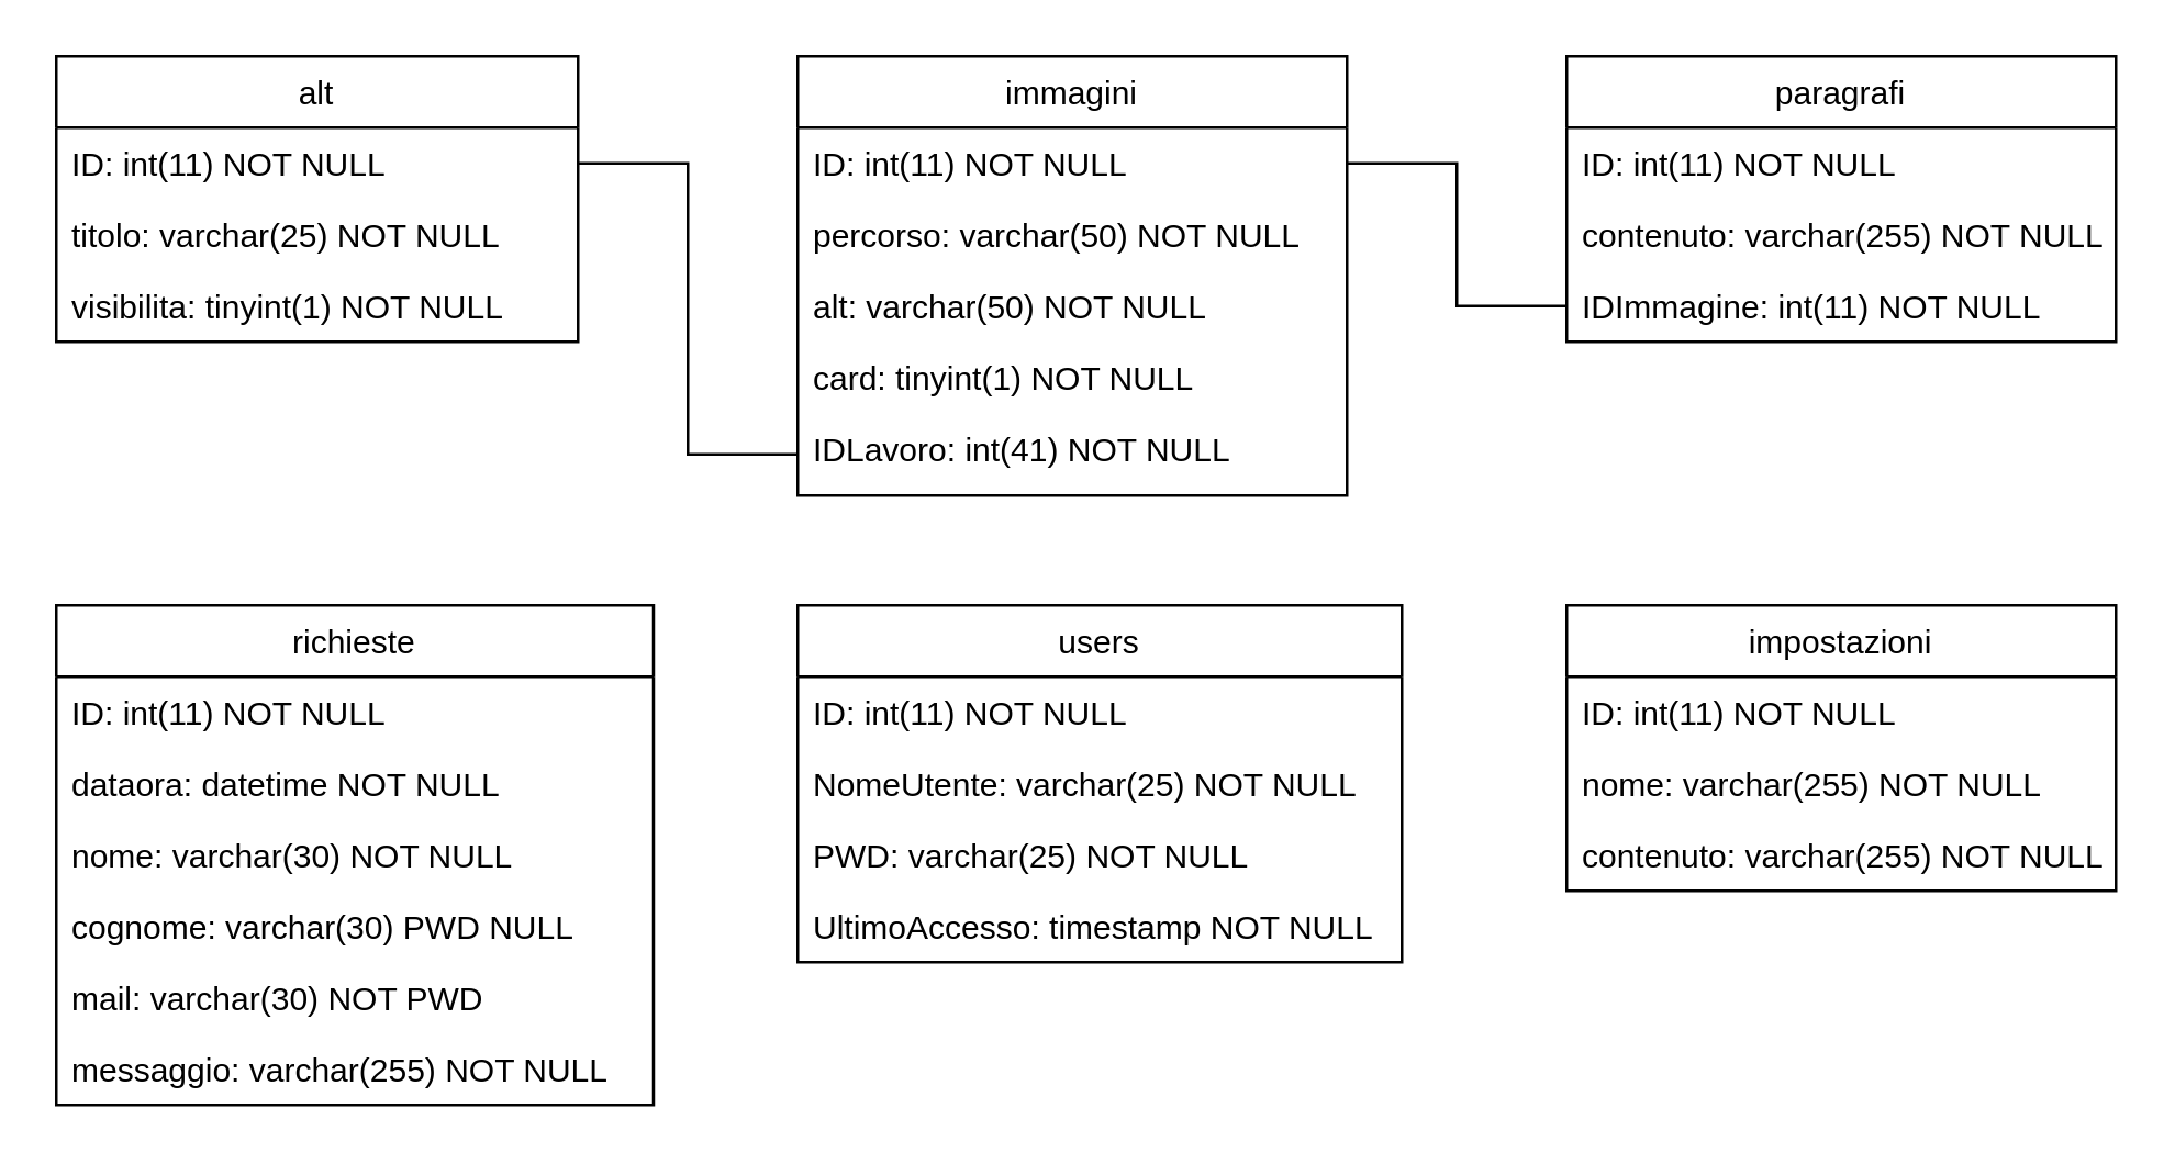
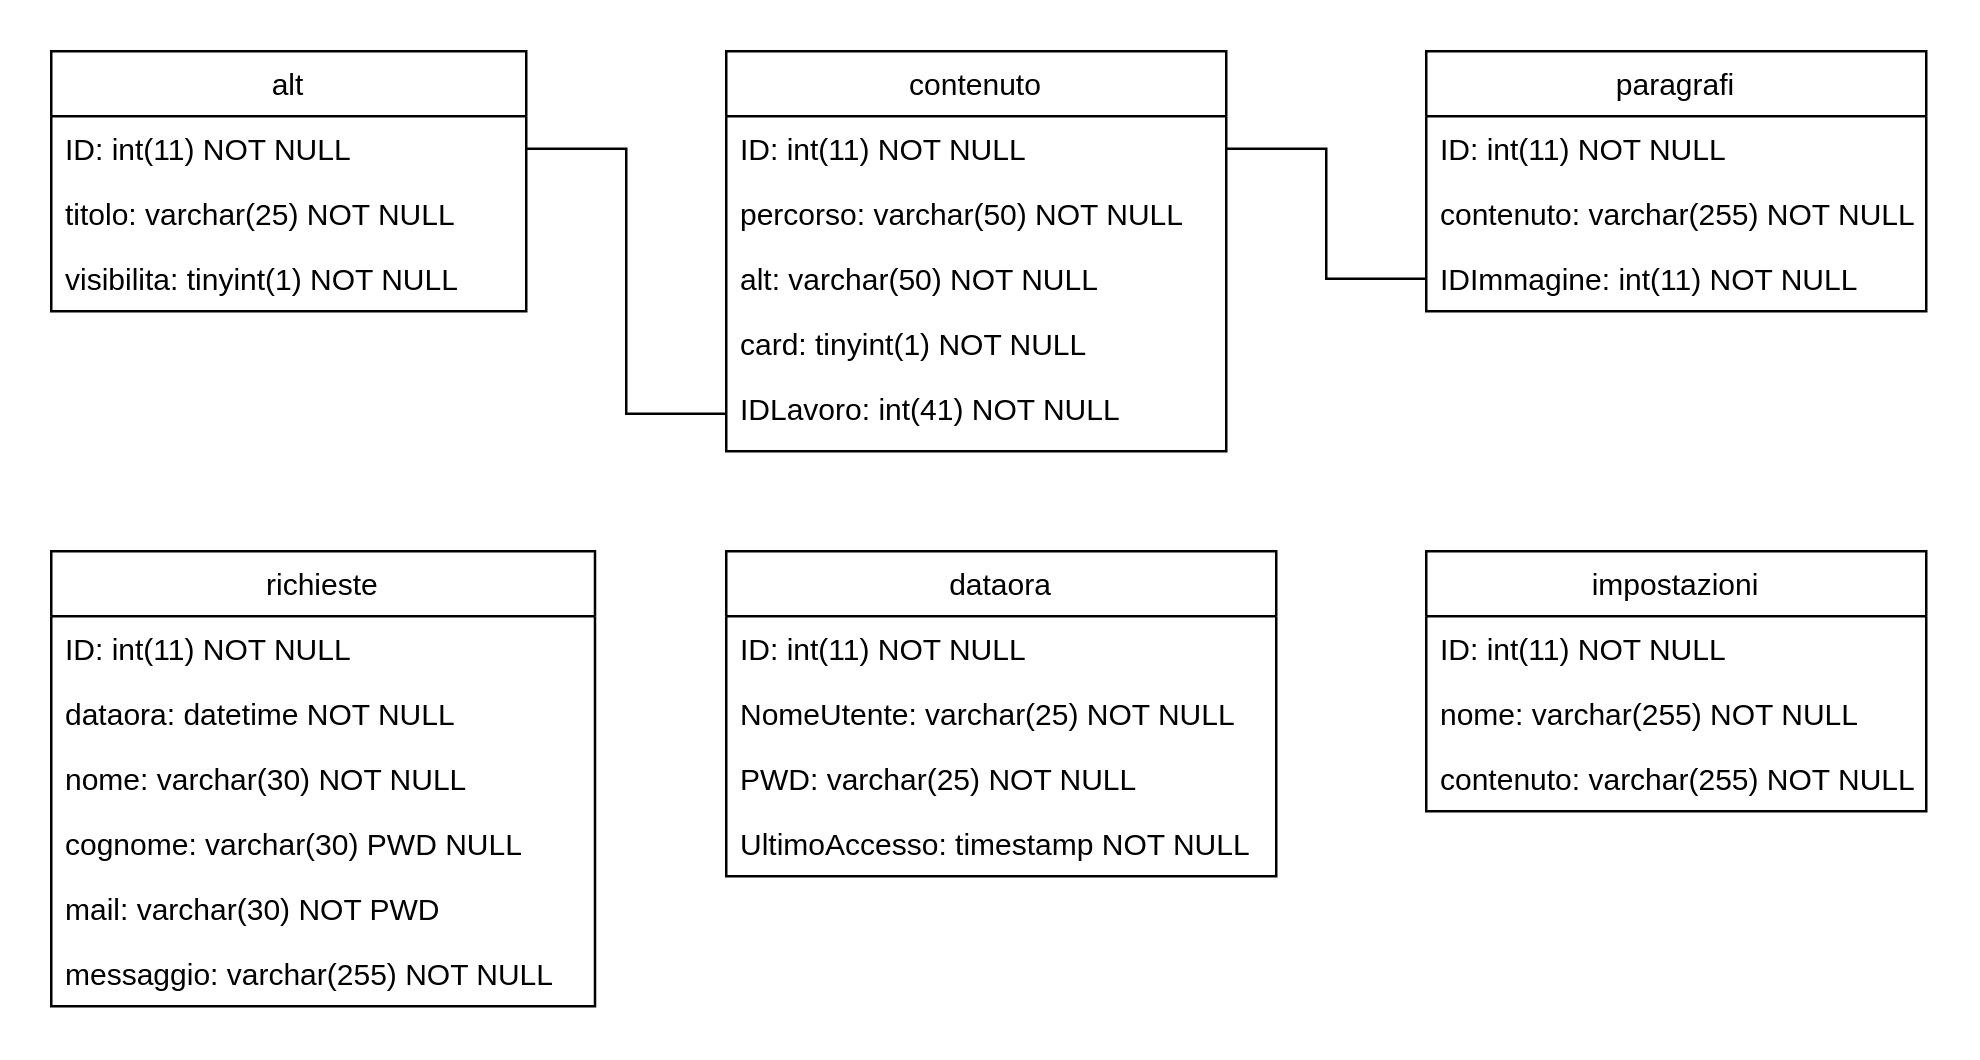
  <mxCell id="0" />
  <mxCell id="1" parent="0" />
- <mxCell id="2" value="immagini" style="swimlane;fontStyle=0;childLayout=stackLayout;horizontal=1;startSize=26;fillColor=none;horizontalStack=0;resizeParent=1;resizeParentMax=0;resizeLast=0;collapsible=1;marginBottom=0;" parent="1" vertex="1"><mxGeometry x="290" y="20" width="200" height="160" as="geometry"><mxRectangle x="160" y="170" width="80" height="26" as="alternateBounds" /></mxGeometry></mxCell>
+ <mxCell id="2" value="contenuto" style="swimlane;fontStyle=0;childLayout=stackLayout;horizontal=1;startSize=26;fillColor=none;horizontalStack=0;resizeParent=1;resizeParentMax=0;resizeLast=0;collapsible=1;marginBottom=0;" parent="1" vertex="1"><mxGeometry x="290" y="20" width="200" height="160" as="geometry"><mxRectangle x="160" y="170" width="80" height="26" as="alternateBounds" /></mxGeometry></mxCell>
  <mxCell id="3" value="ID: int(11) NOT NULL" style="text;strokeColor=none;fillColor=none;align=left;verticalAlign=top;spacingLeft=4;spacingRight=4;overflow=hidden;rotatable=0;points=[[0,0.5],[1,0.5]];portConstraint=eastwest;" parent="2" vertex="1"><mxGeometry y="26" width="200" height="26" as="geometry" /></mxCell>
  <mxCell id="4" value="percorso: varchar(50) NOT NULL" style="text;strokeColor=none;fillColor=none;align=left;verticalAlign=top;spacingLeft=4;spacingRight=4;overflow=hidden;rotatable=0;points=[[0,0.5],[1,0.5]];portConstraint=eastwest;" parent="2" vertex="1"><mxGeometry y="52" width="200" height="26" as="geometry" /></mxCell>
  <mxCell id="5" value="alt: varchar(50) NOT NULL" style="text;strokeColor=none;fillColor=none;align=left;verticalAlign=top;spacingLeft=4;spacingRight=4;overflow=hidden;rotatable=0;points=[[0,0.5],[1,0.5]];portConstraint=eastwest;" parent="2" vertex="1"><mxGeometry y="78" width="200" height="26" as="geometry" /></mxCell>
  <mxCell id="6" value="card: tinyint(1) NOT NULL" style="text;strokeColor=none;fillColor=none;align=left;verticalAlign=top;spacingLeft=4;spacingRight=4;overflow=hidden;rotatable=0;points=[[0,0.5],[1,0.5]];portConstraint=eastwest;" parent="2" vertex="1"><mxGeometry y="104" width="200" height="26" as="geometry" /></mxCell>
  <mxCell id="7" value="IDLavoro: int(41) NOT NULL" style="text;strokeColor=none;fillColor=none;align=left;verticalAlign=top;spacingLeft=4;spacingRight=4;overflow=hidden;rotatable=0;points=[[0,0.5],[1,0.5]];portConstraint=eastwest;" parent="2" vertex="1"><mxGeometry y="130" width="200" height="30" as="geometry" /></mxCell>
  <mxCell id="8" value="alt" style="swimlane;fontStyle=0;childLayout=stackLayout;horizontal=1;startSize=26;fillColor=none;horizontalStack=0;resizeParent=1;resizeParentMax=0;resizeLast=0;collapsible=1;marginBottom=0;" parent="1" vertex="1"><mxGeometry x="20" y="20" width="190" height="104" as="geometry" /></mxCell>
  <mxCell id="9" value="ID: int(11) NOT NULL" style="text;strokeColor=none;fillColor=none;align=left;verticalAlign=top;spacingLeft=4;spacingRight=4;overflow=hidden;rotatable=0;points=[[0,0.5],[1,0.5]];portConstraint=eastwest;" parent="8" vertex="1"><mxGeometry y="26" width="190" height="26" as="geometry" /></mxCell>
  <mxCell id="10" value="titolo: varchar(25) NOT NULL" style="text;strokeColor=none;fillColor=none;align=left;verticalAlign=top;spacingLeft=4;spacingRight=4;overflow=hidden;rotatable=0;points=[[0,0.5],[1,0.5]];portConstraint=eastwest;" parent="8" vertex="1"><mxGeometry y="52" width="190" height="26" as="geometry" /></mxCell>
  <mxCell id="11" value="visibilita: tinyint(1) NOT NULL" style="text;strokeColor=none;fillColor=none;align=left;verticalAlign=top;spacingLeft=4;spacingRight=4;overflow=hidden;rotatable=0;points=[[0,0.5],[1,0.5]];portConstraint=eastwest;" parent="8" vertex="1"><mxGeometry y="78" width="190" height="26" as="geometry" /></mxCell>
  <mxCell id="12" style="rounded=0;orthogonalLoop=1;jettySize=auto;html=1;exitX=1;exitY=0.5;exitDx=0;exitDy=0;entryX=0;entryY=0.5;entryDx=0;entryDy=0;edgeStyle=orthogonalEdgeStyle;endArrow=none;endFill=0;" parent="1" source="9" target="7" edge="1"><mxGeometry relative="1" as="geometry" /></mxCell>
  <mxCell id="13" value="impostazioni" style="swimlane;fontStyle=0;childLayout=stackLayout;horizontal=1;startSize=26;fillColor=none;horizontalStack=0;resizeParent=1;resizeParentMax=0;resizeLast=0;collapsible=1;marginBottom=0;" parent="1" vertex="1"><mxGeometry x="570" y="220" width="200" height="104" as="geometry" /></mxCell>
  <mxCell id="14" value="ID: int(11) NOT NULL" style="text;strokeColor=none;fillColor=none;align=left;verticalAlign=top;spacingLeft=4;spacingRight=4;overflow=hidden;rotatable=0;points=[[0,0.5],[1,0.5]];portConstraint=eastwest;" parent="13" vertex="1"><mxGeometry y="26" width="200" height="26" as="geometry" /></mxCell>
  <mxCell id="15" value="nome: varchar(255) NOT NULL" style="text;strokeColor=none;fillColor=none;align=left;verticalAlign=top;spacingLeft=4;spacingRight=4;overflow=hidden;rotatable=0;points=[[0,0.5],[1,0.5]];portConstraint=eastwest;" parent="13" vertex="1"><mxGeometry y="52" width="200" height="26" as="geometry" /></mxCell>
  <mxCell id="16" value="contenuto: varchar(255) NOT NULL" style="text;strokeColor=none;fillColor=none;align=left;verticalAlign=top;spacingLeft=4;spacingRight=4;overflow=hidden;rotatable=0;points=[[0,0.5],[1,0.5]];portConstraint=eastwest;" parent="13" vertex="1"><mxGeometry y="78" width="200" height="26" as="geometry" /></mxCell>
  <mxCell id="17" value="richieste" style="swimlane;fontStyle=0;childLayout=stackLayout;horizontal=1;startSize=26;fillColor=none;horizontalStack=0;resizeParent=1;resizeParentMax=0;resizeLast=0;collapsible=1;marginBottom=0;" parent="1" vertex="1"><mxGeometry x="20" y="220" width="217.5" height="182" as="geometry"><mxRectangle x="160" y="170" width="80" height="26" as="alternateBounds" /></mxGeometry></mxCell>
  <mxCell id="18" value="ID: int(11) NOT NULL" style="text;strokeColor=none;fillColor=none;align=left;verticalAlign=top;spacingLeft=4;spacingRight=4;overflow=hidden;rotatable=0;points=[[0,0.5],[1,0.5]];portConstraint=eastwest;" parent="17" vertex="1"><mxGeometry y="26" width="217.5" height="26" as="geometry" /></mxCell>
  <mxCell id="19" value="dataora: datetime NOT NULL" style="text;strokeColor=none;fillColor=none;align=left;verticalAlign=top;spacingLeft=4;spacingRight=4;overflow=hidden;rotatable=0;points=[[0,0.5],[1,0.5]];portConstraint=eastwest;" parent="17" vertex="1"><mxGeometry y="52" width="217.5" height="26" as="geometry" /></mxCell>
  <mxCell id="20" value="nome: varchar(30) NOT NULL" style="text;strokeColor=none;fillColor=none;align=left;verticalAlign=top;spacingLeft=4;spacingRight=4;overflow=hidden;rotatable=0;points=[[0,0.5],[1,0.5]];portConstraint=eastwest;" parent="17" vertex="1"><mxGeometry y="78" width="217.5" height="26" as="geometry" /></mxCell>
  <mxCell id="21" value="cognome: varchar(30) PWD NULL" style="text;strokeColor=none;fillColor=none;align=left;verticalAlign=top;spacingLeft=4;spacingRight=4;overflow=hidden;rotatable=0;points=[[0,0.5],[1,0.5]];portConstraint=eastwest;" parent="17" vertex="1"><mxGeometry y="104" width="217.5" height="26" as="geometry" /></mxCell>
  <mxCell id="22" value="mail: varchar(30) NOT PWD" style="text;strokeColor=none;fillColor=none;align=left;verticalAlign=top;spacingLeft=4;spacingRight=4;overflow=hidden;rotatable=0;points=[[0,0.5],[1,0.5]];portConstraint=eastwest;" parent="17" vertex="1"><mxGeometry y="130" width="217.5" height="26" as="geometry" /></mxCell>
  <mxCell id="23" value="messaggio: varchar(255) NOT NULL" style="text;strokeColor=none;fillColor=none;align=left;verticalAlign=top;spacingLeft=4;spacingRight=4;overflow=hidden;rotatable=0;points=[[0,0.5],[1,0.5]];portConstraint=eastwest;" parent="17" vertex="1"><mxGeometry y="156" width="217.5" height="26" as="geometry" /></mxCell>
- <mxCell id="24" value="users" style="swimlane;fontStyle=0;childLayout=stackLayout;horizontal=1;startSize=26;fillColor=none;horizontalStack=0;resizeParent=1;resizeParentMax=0;resizeLast=0;collapsible=1;marginBottom=0;" parent="1" vertex="1"><mxGeometry x="290" y="220" width="220" height="130" as="geometry"><mxRectangle x="160" y="170" width="80" height="26" as="alternateBounds" /></mxGeometry></mxCell>
+ <mxCell id="24" value="dataora" style="swimlane;fontStyle=0;childLayout=stackLayout;horizontal=1;startSize=26;fillColor=none;horizontalStack=0;resizeParent=1;resizeParentMax=0;resizeLast=0;collapsible=1;marginBottom=0;" parent="1" vertex="1"><mxGeometry x="290" y="220" width="220" height="130" as="geometry"><mxRectangle x="160" y="170" width="80" height="26" as="alternateBounds" /></mxGeometry></mxCell>
  <mxCell id="25" value="ID: int(11) NOT NULL" style="text;strokeColor=none;fillColor=none;align=left;verticalAlign=top;spacingLeft=4;spacingRight=4;overflow=hidden;rotatable=0;points=[[0,0.5],[1,0.5]];portConstraint=eastwest;" parent="24" vertex="1"><mxGeometry y="26" width="220" height="26" as="geometry" /></mxCell>
  <mxCell id="26" value="NomeUtente: varchar(25) NOT NULL" style="text;strokeColor=none;fillColor=none;align=left;verticalAlign=top;spacingLeft=4;spacingRight=4;overflow=hidden;rotatable=0;points=[[0,0.5],[1,0.5]];portConstraint=eastwest;" parent="24" vertex="1"><mxGeometry y="52" width="220" height="26" as="geometry" /></mxCell>
  <mxCell id="27" value="PWD: varchar(25) NOT NULL" style="text;strokeColor=none;fillColor=none;align=left;verticalAlign=top;spacingLeft=4;spacingRight=4;overflow=hidden;rotatable=0;points=[[0,0.5],[1,0.5]];portConstraint=eastwest;" parent="24" vertex="1"><mxGeometry y="78" width="220" height="26" as="geometry" /></mxCell>
  <mxCell id="28" value="UltimoAccesso: timestamp NOT NULL" style="text;strokeColor=none;fillColor=none;align=left;verticalAlign=top;spacingLeft=4;spacingRight=4;overflow=hidden;rotatable=0;points=[[0,0.5],[1,0.5]];portConstraint=eastwest;" parent="24" vertex="1"><mxGeometry y="104" width="220" height="26" as="geometry" /></mxCell>
  <mxCell id="29" value="paragrafi" style="swimlane;fontStyle=0;childLayout=stackLayout;horizontal=1;startSize=26;fillColor=none;horizontalStack=0;resizeParent=1;resizeParentMax=0;resizeLast=0;collapsible=1;marginBottom=0;" parent="1" vertex="1"><mxGeometry x="570" y="20" width="200" height="104" as="geometry" /></mxCell>
  <mxCell id="30" value="ID: int(11) NOT NULL" style="text;strokeColor=none;fillColor=none;align=left;verticalAlign=top;spacingLeft=4;spacingRight=4;overflow=hidden;rotatable=0;points=[[0,0.5],[1,0.5]];portConstraint=eastwest;" parent="29" vertex="1"><mxGeometry y="26" width="200" height="26" as="geometry" /></mxCell>
  <mxCell id="31" value="contenuto: varchar(255) NOT NULL" style="text;strokeColor=none;fillColor=none;align=left;verticalAlign=top;spacingLeft=4;spacingRight=4;overflow=hidden;rotatable=0;points=[[0,0.5],[1,0.5]];portConstraint=eastwest;" parent="29" vertex="1"><mxGeometry y="52" width="200" height="26" as="geometry" /></mxCell>
  <mxCell id="32" value="IDImmagine: int(11) NOT NULL" style="text;strokeColor=none;fillColor=none;align=left;verticalAlign=top;spacingLeft=4;spacingRight=4;overflow=hidden;rotatable=0;points=[[0,0.5],[1,0.5]];portConstraint=eastwest;" parent="29" vertex="1"><mxGeometry y="78" width="200" height="26" as="geometry" /></mxCell>
  <mxCell id="33" style="edgeStyle=orthogonalEdgeStyle;rounded=0;orthogonalLoop=1;jettySize=auto;html=1;entryX=0;entryY=0.5;entryDx=0;entryDy=0;endArrow=none;endFill=0;" parent="1" source="3" target="32" edge="1"><mxGeometry relative="1" as="geometry" /></mxCell>
